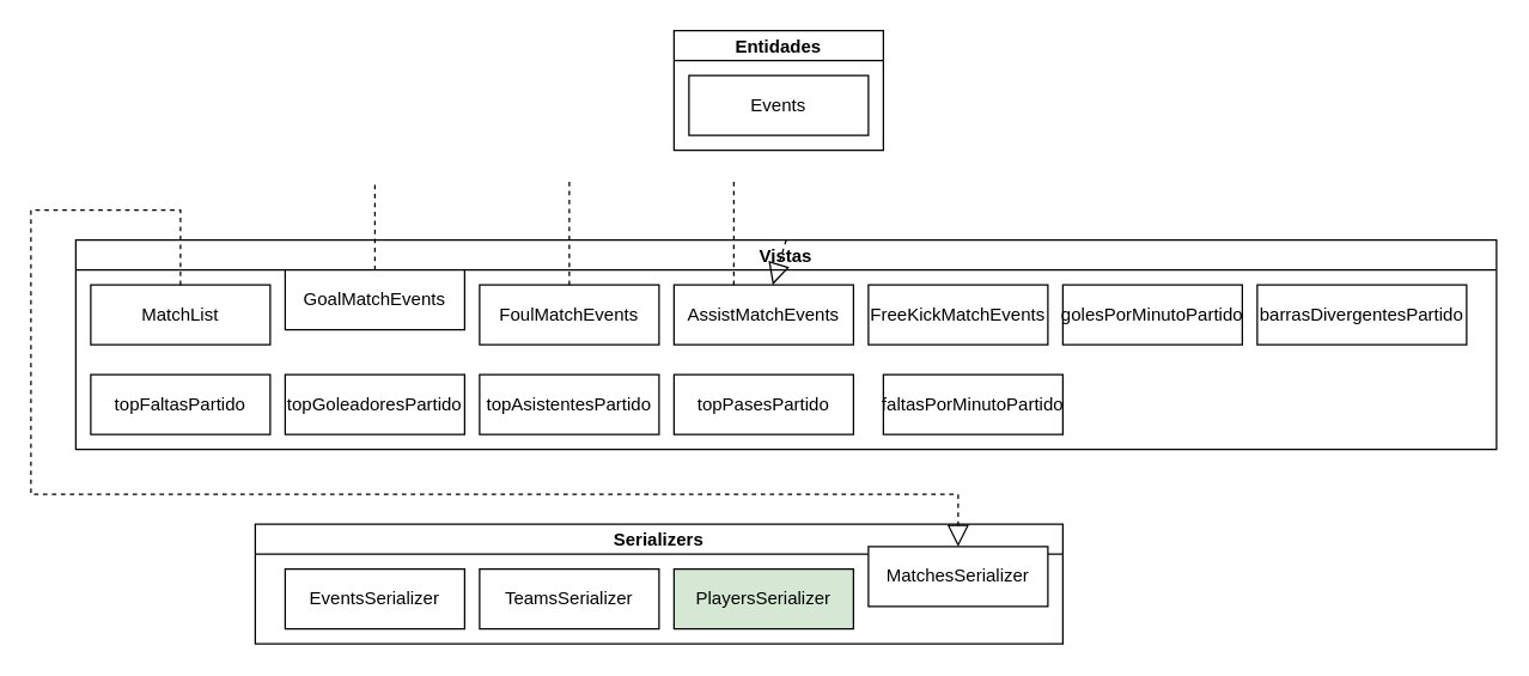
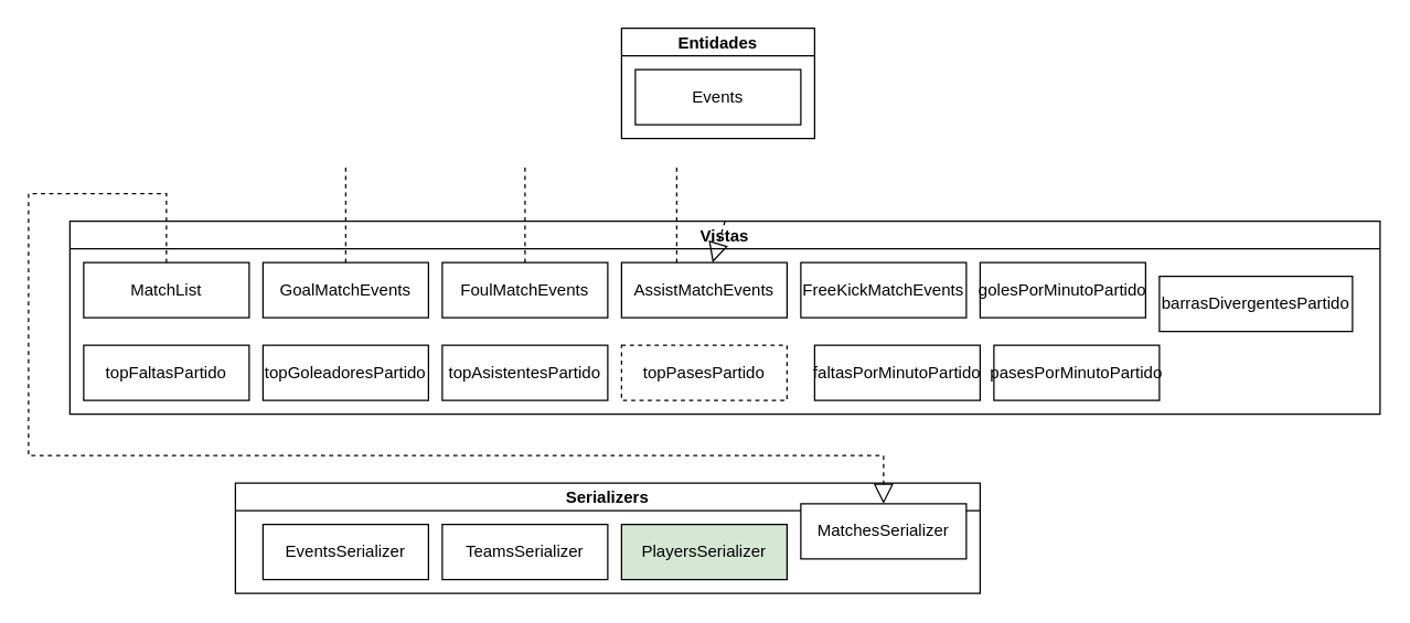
  <mxCell id="0" />
  <mxCell id="1" parent="0" />
  <mxCell id="2" value="Entidades" style="swimlane;startSize=20;horizontal=1;containerType=tree;" parent="1" vertex="1"><mxGeometry x="450" y="20" width="140" height="80" as="geometry" /></mxCell>
  <mxCell id="3" value="Events" style="whiteSpace=wrap;html=1;treeFolding=1;treeMoving=1;newEdgeStyle={&quot;edgeStyle&quot;:&quot;elbowEdgeStyle&quot;,&quot;startArrow&quot;:&quot;none&quot;,&quot;endArrow&quot;:&quot;none&quot;};" parent="2" vertex="1"><mxGeometry x="10" y="30" width="120" height="40" as="geometry" /></mxCell>
  <mxCell id="4" value="Vistas" style="swimlane;startSize=20;horizontal=1;containerType=tree;" parent="1" vertex="1"><mxGeometry x="50" y="160" width="950" height="140" as="geometry" /></mxCell>
  <mxCell id="5" value="MatchList" style="whiteSpace=wrap;html=1;treeFolding=1;treeMoving=1;newEdgeStyle={&quot;edgeStyle&quot;:&quot;elbowEdgeStyle&quot;,&quot;startArrow&quot;:&quot;none&quot;,&quot;endArrow&quot;:&quot;none&quot;};" parent="4" vertex="1"><mxGeometry x="10" y="30" width="120" height="40" as="geometry" /></mxCell>
- <mxCell id="6" value="GoalMatchEvents" style="whiteSpace=wrap;html=1;treeFolding=1;treeMoving=1;newEdgeStyle={&quot;edgeStyle&quot;:&quot;elbowEdgeStyle&quot;,&quot;startArrow&quot;:&quot;none&quot;,&quot;endArrow&quot;:&quot;none&quot;};" parent="4" vertex="1"><mxGeometry x="140" y="20" width="120" height="40" as="geometry" /></mxCell>
+ <mxCell id="6" value="GoalMatchEvents" style="whiteSpace=wrap;html=1;treeFolding=1;treeMoving=1;newEdgeStyle={&quot;edgeStyle&quot;:&quot;elbowEdgeStyle&quot;,&quot;startArrow&quot;:&quot;none&quot;,&quot;endArrow&quot;:&quot;none&quot;};" parent="4" vertex="1"><mxGeometry x="140" y="30" width="120" height="40" as="geometry" /></mxCell>
  <mxCell id="7" value="FoulMatchEvents" style="whiteSpace=wrap;html=1;treeFolding=1;treeMoving=1;newEdgeStyle={&quot;edgeStyle&quot;:&quot;elbowEdgeStyle&quot;,&quot;startArrow&quot;:&quot;none&quot;,&quot;endArrow&quot;:&quot;none&quot;};" parent="4" vertex="1"><mxGeometry x="270" y="30" width="120" height="40" as="geometry" /></mxCell>
  <mxCell id="8" value="AssistMatchEvents" style="whiteSpace=wrap;html=1;treeFolding=1;treeMoving=1;newEdgeStyle={&quot;edgeStyle&quot;:&quot;elbowEdgeStyle&quot;,&quot;startArrow&quot;:&quot;none&quot;,&quot;endArrow&quot;:&quot;none&quot;};" parent="4" vertex="1"><mxGeometry x="400" y="30" width="120" height="40" as="geometry" /></mxCell>
  <mxCell id="9" value="topGoleadoresPartido" style="whiteSpace=wrap;html=1;treeFolding=1;treeMoving=1;newEdgeStyle={&quot;edgeStyle&quot;:&quot;elbowEdgeStyle&quot;,&quot;startArrow&quot;:&quot;none&quot;,&quot;endArrow&quot;:&quot;none&quot;};" parent="4" vertex="1"><mxGeometry x="140" y="90" width="120" height="40" as="geometry" /></mxCell>
  <mxCell id="10" value="topAsistentesPartido" style="whiteSpace=wrap;html=1;treeFolding=1;treeMoving=1;newEdgeStyle={&quot;edgeStyle&quot;:&quot;elbowEdgeStyle&quot;,&quot;startArrow&quot;:&quot;none&quot;,&quot;endArrow&quot;:&quot;none&quot;};" parent="4" vertex="1"><mxGeometry x="270" y="90" width="120" height="40" as="geometry" /></mxCell>
  <mxCell id="11" value="golesPorMinutoPartido" style="whiteSpace=wrap;html=1;treeFolding=1;treeMoving=1;newEdgeStyle={&quot;edgeStyle&quot;:&quot;elbowEdgeStyle&quot;,&quot;startArrow&quot;:&quot;none&quot;,&quot;endArrow&quot;:&quot;none&quot;};" parent="4" vertex="1"><mxGeometry x="660" y="30" width="120" height="40" as="geometry" /></mxCell>
  <mxCell id="12" value="faltasPorMinutoPartido" style="whiteSpace=wrap;html=1;treeFolding=1;treeMoving=1;newEdgeStyle={&quot;edgeStyle&quot;:&quot;elbowEdgeStyle&quot;,&quot;startArrow&quot;:&quot;none&quot;,&quot;endArrow&quot;:&quot;none&quot;};" parent="4" vertex="1"><mxGeometry x="540" y="90" width="120" height="40" as="geometry" /></mxCell>
- <mxCell id="13" value="barrasDivergentesPartido" style="whiteSpace=wrap;html=1;treeFolding=1;treeMoving=1;newEdgeStyle={&quot;edgeStyle&quot;:&quot;elbowEdgeStyle&quot;,&quot;startArrow&quot;:&quot;none&quot;,&quot;endArrow&quot;:&quot;none&quot;};" parent="4" vertex="1"><mxGeometry x="790" y="30" width="140" height="40" as="geometry" /></mxCell>
+ <mxCell id="13" value="barrasDivergentesPartido" style="whiteSpace=wrap;html=1;treeFolding=1;treeMoving=1;newEdgeStyle={&quot;edgeStyle&quot;:&quot;elbowEdgeStyle&quot;,&quot;startArrow&quot;:&quot;none&quot;,&quot;endArrow&quot;:&quot;none&quot;};" parent="4" vertex="1"><mxGeometry x="790" y="40" width="140" height="40" as="geometry" /></mxCell>
  <mxCell id="14" value="FreeKickMatchEvents" style="whiteSpace=wrap;html=1;treeFolding=1;treeMoving=1;newEdgeStyle={&quot;edgeStyle&quot;:&quot;elbowEdgeStyle&quot;,&quot;startArrow&quot;:&quot;none&quot;,&quot;endArrow&quot;:&quot;none&quot;};" parent="4" vertex="1"><mxGeometry x="530" y="30" width="120" height="40" as="geometry" /></mxCell>
  <mxCell id="15" value="topFaltasPartido" style="whiteSpace=wrap;html=1;treeFolding=1;treeMoving=1;newEdgeStyle={&quot;edgeStyle&quot;:&quot;elbowEdgeStyle&quot;,&quot;startArrow&quot;:&quot;none&quot;,&quot;endArrow&quot;:&quot;none&quot;};" parent="4" vertex="1"><mxGeometry x="10" y="90" width="120" height="40" as="geometry" /></mxCell>
- <mxCell id="16" value="topPasesPartido" style="whiteSpace=wrap;html=1;treeFolding=1;treeMoving=1;newEdgeStyle={&quot;edgeStyle&quot;:&quot;elbowEdgeStyle&quot;,&quot;startArrow&quot;:&quot;none&quot;,&quot;endArrow&quot;:&quot;none&quot;};" parent="4" vertex="1"><mxGeometry x="400" y="90" width="120" height="40" as="geometry" /></mxCell>
+ <mxCell id="16" value="topPasesPartido" style="whiteSpace=wrap;html=1;treeFolding=1;treeMoving=1;newEdgeStyle={&quot;edgeStyle&quot;:&quot;elbowEdgeStyle&quot;,&quot;startArrow&quot;:&quot;none&quot;,&quot;endArrow&quot;:&quot;none&quot;};dashed=1;" parent="4" vertex="1"><mxGeometry x="400" y="90" width="120" height="40" as="geometry" /></mxCell>
+ <mxCell id="17" value="pasesPorMinutoPartido" style="whiteSpace=wrap;html=1;treeFolding=1;treeMoving=1;newEdgeStyle={&quot;edgeStyle&quot;:&quot;elbowEdgeStyle&quot;,&quot;startArrow&quot;:&quot;none&quot;,&quot;endArrow&quot;:&quot;none&quot;};" parent="4" vertex="1"><mxGeometry x="670" y="90" width="120" height="40" as="geometry" /></mxCell>
  <mxCell id="18" value="" style="endArrow=none;dashed=1;html=1;strokeWidth=1;rounded=0;exitX=0.5;exitY=0;exitDx=0;exitDy=0;" parent="4" source="6" edge="1"><mxGeometry width="50" height="50" relative="1" as="geometry"><mxPoint x="150" y="60" as="sourcePoint" /><mxPoint x="200" y="-40" as="targetPoint" /></mxGeometry></mxCell>
  <mxCell id="19" value="Serializers" style="swimlane;startSize=20;horizontal=1;containerType=tree;" parent="1" vertex="1"><mxGeometry x="170" y="350" width="540" height="80" as="geometry" /></mxCell>
  <mxCell id="20" value="TeamsSerializer" style="whiteSpace=wrap;html=1;treeFolding=1;treeMoving=1;newEdgeStyle={&quot;edgeStyle&quot;:&quot;elbowEdgeStyle&quot;,&quot;startArrow&quot;:&quot;none&quot;,&quot;endArrow&quot;:&quot;none&quot;};" parent="19" vertex="1"><mxGeometry x="150" y="30" width="120" height="40" as="geometry" /></mxCell>
  <mxCell id="21" value="PlayersSerializer" style="whiteSpace=wrap;html=1;treeFolding=1;treeMoving=1;newEdgeStyle={&quot;edgeStyle&quot;:&quot;elbowEdgeStyle&quot;,&quot;startArrow&quot;:&quot;none&quot;,&quot;endArrow&quot;:&quot;none&quot;};fillColor=#d5e8d4;" parent="19" vertex="1"><mxGeometry x="280" y="30" width="120" height="40" as="geometry" /></mxCell>
  <mxCell id="22" value="MatchesSerializer" style="whiteSpace=wrap;html=1;treeFolding=1;treeMoving=1;newEdgeStyle={&quot;edgeStyle&quot;:&quot;elbowEdgeStyle&quot;,&quot;startArrow&quot;:&quot;none&quot;,&quot;endArrow&quot;:&quot;none&quot;};" parent="19" vertex="1"><mxGeometry x="410" y="15" width="120" height="40" as="geometry" /></mxCell>
  <mxCell id="23" value="EventsSerializer" style="whiteSpace=wrap;html=1;treeFolding=1;treeMoving=1;newEdgeStyle={&quot;edgeStyle&quot;:&quot;elbowEdgeStyle&quot;,&quot;startArrow&quot;:&quot;none&quot;,&quot;endArrow&quot;:&quot;none&quot;};" parent="19" vertex="1"><mxGeometry x="20" y="30" width="120" height="40" as="geometry" /></mxCell>
  <mxCell id="24" value="" style="endArrow=block;dashed=1;endFill=0;endSize=12;html=1;rounded=0;exitX=0.5;exitY=0;exitDx=0;exitDy=0;entryX=0.5;entryY=0;entryDx=0;entryDy=0;" parent="1" source="5" target="22" edge="1"><mxGeometry width="160" relative="1" as="geometry"><mxPoint x="530" y="100" as="sourcePoint" /><mxPoint x="535" y="170" as="targetPoint" /><Array as="points"><mxPoint x="120" y="140" /><mxPoint x="20" y="140" /><mxPoint x="20" y="330" /><mxPoint x="640" y="330" /></Array></mxGeometry></mxCell>
  <mxCell id="25" value="" style="endArrow=none;dashed=1;html=1;strokeWidth=1;rounded=0;exitX=0.5;exitY=0;exitDx=0;exitDy=0;" parent="1" edge="1"><mxGeometry width="50" height="50" relative="1" as="geometry"><mxPoint x="380" y="190" as="sourcePoint" /><mxPoint x="380" y="120" as="targetPoint" /></mxGeometry></mxCell>
  <mxCell id="26" value="" style="endArrow=none;dashed=1;html=1;strokeWidth=1;rounded=0;exitX=0.5;exitY=0;exitDx=0;exitDy=0;" parent="1" edge="1"><mxGeometry width="50" height="50" relative="1" as="geometry"><mxPoint x="490" y="190" as="sourcePoint" /><mxPoint x="490" y="120" as="targetPoint" /></mxGeometry></mxCell>
  <mxCell id="27" value="" style="endArrow=block;dashed=1;endFill=0;endSize=12;html=1;rounded=0;exitX=0.5;exitY=0;exitDx=0;exitDy=0;" parent="1" source="4" target="8" edge="1"><mxGeometry width="160" relative="1" as="geometry"><mxPoint x="380" y="130" as="sourcePoint" /><mxPoint x="540" y="130" as="targetPoint" /></mxGeometry></mxCell>
